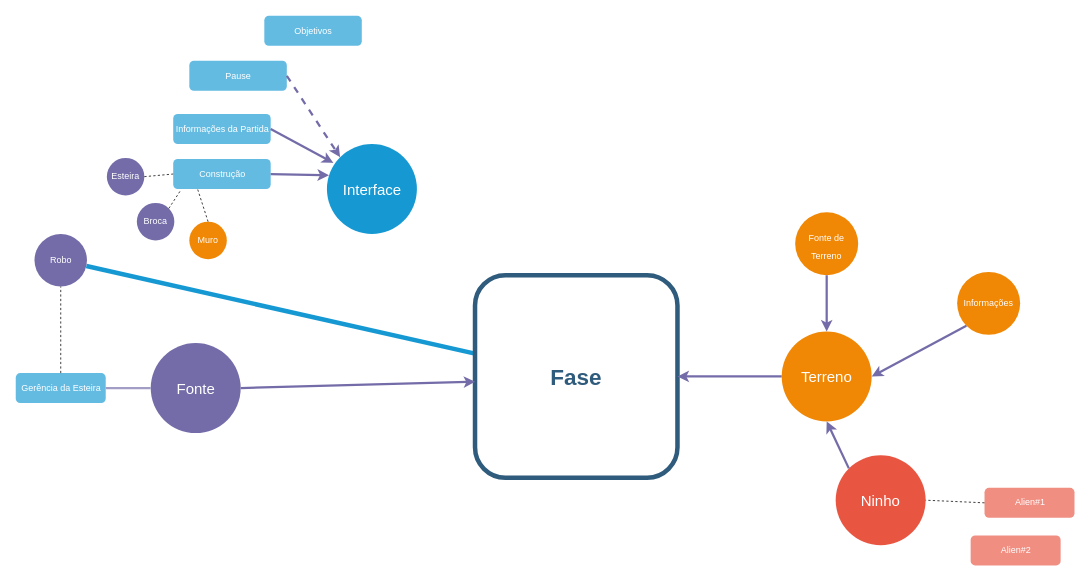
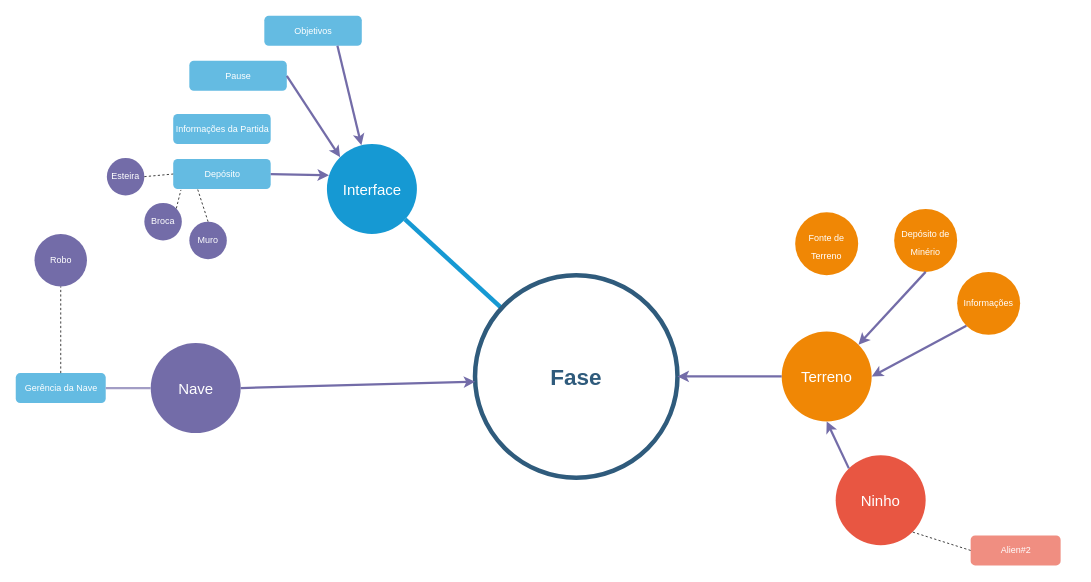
  <mxCell id="0" />
  <mxCell id="1" parent="0" />
  <mxCell id="2" value="Interface" style="ellipse;whiteSpace=wrap;html=1;shadow=0;fontFamily=Helvetica;fontSize=20;fontColor=#FFFFFF;align=center;strokeWidth=3;fillColor=#1699D3;strokeColor=none;" parent="1" vertex="1"><mxGeometry x="435.5" y="191.5" width="120" height="120" as="geometry" /></mxCell>
  <mxCell id="3" value="Ninho" style="ellipse;whiteSpace=wrap;html=1;shadow=0;fontFamily=Helvetica;fontSize=20;fontColor=#FFFFFF;align=center;strokeWidth=3;fillColor=#E85642;strokeColor=none;" parent="1" vertex="1"><mxGeometry x="1114" y="606.5" width="120" height="120" as="geometry" /></mxCell>
- <mxCell id="4" style="endArrow=none;strokeWidth=6;strokeColor=#1699D3;html=1;" parent="1" source="10" target="15" edge="1"><mxGeometry relative="1" as="geometry" /></mxCell>
- <mxCell id="5" value="Construção" style="rounded=1;fillColor=#64BBE2;strokeColor=none;strokeWidth=3;shadow=0;html=1;fontColor=#FFFFFF;" parent="1" vertex="1"><mxGeometry x="230.5" y="211.5" width="130" height="40" as="geometry" /></mxCell>
+ <mxCell id="4" style="endArrow=none;strokeWidth=6;strokeColor=#1699D3;html=1;" parent="1" source="10" target="2" edge="1"><mxGeometry relative="1" as="geometry" /></mxCell>
+ <mxCell id="5" value="Depósito" style="rounded=1;fillColor=#64BBE2;strokeColor=none;strokeWidth=3;shadow=0;html=1;fontColor=#FFFFFF;" parent="1" vertex="1"><mxGeometry x="230.5" y="211.5" width="130" height="40" as="geometry" /></mxCell>
  <mxCell id="6" value="Informações da Partida" style="rounded=1;fillColor=#64BBE2;strokeColor=none;strokeWidth=3;shadow=0;html=1;fontColor=#FFFFFF;" parent="1" vertex="1"><mxGeometry x="230.5" y="151.5" width="130" height="40" as="geometry" /></mxCell>
  <mxCell id="7" value="Pause" style="rounded=1;fillColor=#64BBE2;strokeColor=none;strokeWidth=3;shadow=0;html=1;fontColor=#FFFFFF;" parent="1" vertex="1"><mxGeometry x="252" y="80.5" width="130" height="40" as="geometry" /></mxCell>
- <mxCell id="8" value="Alien#1" style="rounded=1;fillColor=#f08e81;strokeColor=none;strokeWidth=3;shadow=0;html=1;fontColor=#FFFFFF;" parent="1" vertex="1"><mxGeometry x="1312.5" y="650" width="120" height="40" as="geometry" /></mxCell>
  <mxCell id="9" value="Alien#2" style="rounded=1;fillColor=#f08e81;strokeColor=none;strokeWidth=3;shadow=0;html=1;fontColor=#FFFFFF;" parent="1" vertex="1"><mxGeometry x="1294" y="713.5" width="120" height="40" as="geometry" /></mxCell>
- <mxCell id="10" value="Fase" style="whiteSpace=wrap;html=1;shadow=0;fontFamily=Helvetica;fontSize=30;fontColor=#2F5B7C;align=center;strokeColor=#2F5B7C;strokeWidth=6;fillColor=#FFFFFF;fontStyle=1;gradientColor=none;rounded=1;" parent="1" vertex="1"><mxGeometry x="633" y="366.5" width="270" height="270" as="geometry" /></mxCell>
- <mxCell id="11" value="Fonte" style="ellipse;whiteSpace=wrap;html=1;shadow=0;fontFamily=Helvetica;fontSize=20;fontColor=#FFFFFF;align=center;strokeWidth=3;fillColor=#736ca8;strokeColor=none;" parent="1" vertex="1"><mxGeometry x="200.5" y="457" width="120" height="120" as="geometry" /></mxCell>
- <mxCell id="12" value="Gerência da Esteira" style="rounded=1;fillColor=#64BBE2;strokeColor=none;strokeWidth=3;shadow=0;html=1;fontColor=#FFFFFF;" parent="1" vertex="1"><mxGeometry x="20.5" y="497" width="120" height="40" as="geometry" /></mxCell>
+ <mxCell id="10" value="Fase" style="ellipse;whiteSpace=wrap;html=1;shadow=0;fontFamily=Helvetica;fontSize=30;fontColor=#2F5B7C;align=center;strokeColor=#2F5B7C;strokeWidth=6;fillColor=#FFFFFF;fontStyle=1;gradientColor=none;" parent="1" vertex="1"><mxGeometry x="633" y="366.5" width="270" height="270" as="geometry" /></mxCell>
+ <mxCell id="11" value="Nave" style="ellipse;whiteSpace=wrap;html=1;shadow=0;fontFamily=Helvetica;fontSize=20;fontColor=#FFFFFF;align=center;strokeWidth=3;fillColor=#736ca8;strokeColor=none;" parent="1" vertex="1"><mxGeometry x="200.5" y="457" width="120" height="120" as="geometry" /></mxCell>
+ <mxCell id="12" value="Gerência da Nave" style="rounded=1;fillColor=#64BBE2;strokeColor=none;strokeWidth=3;shadow=0;html=1;fontColor=#FFFFFF;" parent="1" vertex="1"><mxGeometry x="20.5" y="497" width="120" height="40" as="geometry" /></mxCell>
  <mxCell id="13" value="" style="edgeStyle=none;endArrow=none;strokeWidth=3;strokeColor=#A29DC5;html=1;" parent="1" source="11" target="12" edge="1"><mxGeometry x="-1498" y="-303.5" width="100" height="100" as="geometry"><mxPoint x="-1826" y="-513.5" as="sourcePoint" /><mxPoint x="-1726" y="-613.5" as="targetPoint" /></mxGeometry></mxCell>
  <mxCell id="14" value="Informações" style="ellipse;whiteSpace=wrap;html=1;shadow=0;fontFamily=Helvetica;fontSize=12;fontColor=#FFFFFF;align=center;strokeWidth=3;fillColor=#F08705;strokeColor=none;" vertex="1" parent="1"><mxGeometry x="1276" y="362" width="84" height="84" as="geometry" /></mxCell>
  <mxCell id="15" value="Robo" style="ellipse;whiteSpace=wrap;html=1;shadow=0;fontFamily=Helvetica;fontSize=12;fontColor=#FFFFFF;align=center;strokeWidth=3;fillColor=#736ca8;strokeColor=none;" vertex="1" parent="1"><mxGeometry x="45.5" y="311.5" width="70" height="70" as="geometry" /></mxCell>
  <mxCell id="16" value="Esteira" style="ellipse;whiteSpace=wrap;html=1;shadow=0;fontFamily=Helvetica;fontSize=12;fontColor=#FFFFFF;align=center;strokeWidth=3;fillColor=#736ca8;strokeColor=none;" vertex="1" parent="1"><mxGeometry x="142" y="210" width="50" height="50" as="geometry" /></mxCell>
- <mxCell id="17" value="Broca" style="ellipse;whiteSpace=wrap;html=1;shadow=0;fontFamily=Helvetica;fontSize=12;fontColor=#FFFFFF;align=center;strokeWidth=3;fillColor=#736ca8;strokeColor=none;" vertex="1" parent="1"><mxGeometry x="182" y="270" width="50" height="50" as="geometry" /></mxCell>
- <mxCell id="18" value="Muro" style="ellipse;whiteSpace=wrap;html=1;shadow=0;fontFamily=Helvetica;fontSize=12;fontColor=#FFFFFF;align=center;strokeWidth=3;fillColor=#f08705;strokeColor=none;" vertex="1" parent="1"><mxGeometry x="252" y="295" width="50" height="50" as="geometry" /></mxCell>
+ <mxCell id="17" value="Broca" style="ellipse;whiteSpace=wrap;html=1;shadow=0;fontFamily=Helvetica;fontSize=12;fontColor=#FFFFFF;align=center;strokeWidth=3;fillColor=#736ca8;strokeColor=none;" vertex="1" parent="1"><mxGeometry x="192" y="270" width="50" height="50" as="geometry" /></mxCell>
+ <mxCell id="18" value="Muro" style="ellipse;whiteSpace=wrap;html=1;shadow=0;fontFamily=Helvetica;fontSize=12;fontColor=#FFFFFF;align=center;strokeWidth=3;fillColor=#736ca8;strokeColor=none;" vertex="1" parent="1"><mxGeometry x="252" y="295" width="50" height="50" as="geometry" /></mxCell>
  <mxCell id="19" value="" style="endArrow=none;dashed=1;html=1;fontSize=12;exitX=1;exitY=0.5;exitDx=0;exitDy=0;entryX=0;entryY=0.5;entryDx=0;entryDy=0;" edge="1" parent="1" source="16" target="5"><mxGeometry width="50" height="50" relative="1" as="geometry"><mxPoint x="192" y="260" as="sourcePoint" /><mxPoint x="242" y="210" as="targetPoint" /></mxGeometry></mxCell>
  <mxCell id="20" value="" style="endArrow=none;dashed=1;html=1;fontSize=12;exitX=1;exitY=0;exitDx=0;exitDy=0;entryX=0.079;entryY=1.03;entryDx=0;entryDy=0;entryPerimeter=0;" edge="1" parent="1" source="17" target="5"><mxGeometry width="50" height="50" relative="1" as="geometry"><mxPoint x="202" y="245" as="sourcePoint" /><mxPoint x="262" y="270" as="targetPoint" /></mxGeometry></mxCell>
  <mxCell id="21" value="" style="endArrow=none;dashed=1;html=1;fontSize=12;exitX=0.5;exitY=0;exitDx=0;exitDy=0;entryX=0.25;entryY=1;entryDx=0;entryDy=0;" edge="1" parent="1" source="18" target="5"><mxGeometry width="50" height="50" relative="1" as="geometry"><mxPoint x="234.678" y="287.322" as="sourcePoint" /><mxPoint x="250.77" y="262.7" as="targetPoint" /></mxGeometry></mxCell>
  <mxCell id="22" value="" style="endArrow=none;dashed=1;html=1;fontSize=12;exitX=0.5;exitY=0;exitDx=0;exitDy=0;entryX=0.5;entryY=1;entryDx=0;entryDy=0;" edge="1" parent="1" source="12" target="15"><mxGeometry width="50" height="50" relative="1" as="geometry"><mxPoint x="234.678" y="287.322" as="sourcePoint" /><mxPoint x="250.77" y="262.7" as="targetPoint" /></mxGeometry></mxCell>
  <mxCell id="23" value="" style="endArrow=classic;html=1;fontSize=12;exitX=1;exitY=0.5;exitDx=0;exitDy=0;entryX=0.001;entryY=0.526;entryDx=0;entryDy=0;strokeColor=#736CA8;strokeWidth=3;entryPerimeter=0;" edge="1" parent="1" source="11" target="10"><mxGeometry width="50" height="50" relative="1" as="geometry"><mxPoint x="392" y="490" as="sourcePoint" /><mxPoint x="442" y="440" as="targetPoint" /></mxGeometry></mxCell>
  <mxCell id="24" value="Terreno" style="ellipse;whiteSpace=wrap;html=1;shadow=0;fontFamily=Helvetica;fontSize=20;fontColor=#FFFFFF;align=center;strokeWidth=3;fillColor=#F08705;strokeColor=none;" vertex="1" parent="1"><mxGeometry x="1042" y="441.5" width="120" height="120" as="geometry" /></mxCell>
+ <mxCell id="25" value="&lt;font style=&quot;font-size: 12px&quot;&gt;Depósito de Minério&lt;/font&gt;" style="ellipse;whiteSpace=wrap;html=1;shadow=0;fontFamily=Helvetica;fontSize=20;fontColor=#FFFFFF;align=center;strokeWidth=3;fillColor=#F08705;strokeColor=none;" vertex="1" parent="1"><mxGeometry x="1192" y="278" width="84" height="84" as="geometry" /></mxCell>
  <mxCell id="26" value="&lt;font style=&quot;font-size: 12px&quot;&gt;Fonte de Terreno&lt;/font&gt;" style="ellipse;whiteSpace=wrap;html=1;shadow=0;fontFamily=Helvetica;fontSize=20;fontColor=#FFFFFF;align=center;strokeWidth=3;fillColor=#F08705;strokeColor=none;" vertex="1" parent="1"><mxGeometry x="1060" y="282.5" width="84" height="84" as="geometry" /></mxCell>
- <mxCell id="27" value="" style="endArrow=classic;html=1;strokeColor=#736CA8;strokeWidth=3;fontSize=12;exitX=0.5;exitY=1;exitDx=0;exitDy=0;entryX=0.5;entryY=0;entryDx=0;entryDy=0;" edge="1" parent="1" source="26" target="24"><mxGeometry width="50" height="50" relative="1" as="geometry"><mxPoint x="1102" y="400" as="sourcePoint" /><mxPoint x="1152" y="350" as="targetPoint" /></mxGeometry></mxCell>
+ <mxCell id="28" value="" style="endArrow=classic;html=1;strokeColor=#736CA8;strokeWidth=3;fontSize=12;exitX=0.5;exitY=1;exitDx=0;exitDy=0;entryX=1;entryY=0;entryDx=0;entryDy=0;" edge="1" parent="1" source="25" target="24"><mxGeometry width="50" height="50" relative="1" as="geometry"><mxPoint x="1112" y="376.5" as="sourcePoint" /><mxPoint x="1112" y="447" as="targetPoint" /></mxGeometry></mxCell>
  <mxCell id="29" value="" style="endArrow=classic;html=1;strokeColor=#736CA8;strokeWidth=3;fontSize=12;exitX=0;exitY=0.5;exitDx=0;exitDy=0;entryX=1;entryY=0.5;entryDx=0;entryDy=0;" edge="1" parent="1" source="24" target="10"><mxGeometry width="50" height="50" relative="1" as="geometry"><mxPoint x="1122" y="386.5" as="sourcePoint" /><mxPoint x="1122" y="457" as="targetPoint" /></mxGeometry></mxCell>
  <mxCell id="30" value="" style="endArrow=classic;html=1;strokeColor=#736CA8;strokeWidth=3;fontSize=12;exitX=0;exitY=0;exitDx=0;exitDy=0;entryX=0.5;entryY=1;entryDx=0;entryDy=0;" edge="1" parent="1" source="3" target="24"><mxGeometry width="50" height="50" relative="1" as="geometry"><mxPoint x="1132" y="396.5" as="sourcePoint" /><mxPoint x="1132" y="467" as="targetPoint" /></mxGeometry></mxCell>
  <mxCell id="31" value="" style="endArrow=classic;html=1;strokeColor=#736CA8;strokeWidth=3;fontSize=12;exitX=0;exitY=1;exitDx=0;exitDy=0;entryX=1;entryY=0.5;entryDx=0;entryDy=0;" edge="1" parent="1" source="14" target="24"><mxGeometry width="50" height="50" relative="1" as="geometry"><mxPoint x="1244" y="372" as="sourcePoint" /><mxPoint x="1154.426" y="464.574" as="targetPoint" /></mxGeometry></mxCell>
  <mxCell id="32" value="Objetivos" style="rounded=1;fillColor=#64BBE2;strokeColor=none;strokeWidth=3;shadow=0;html=1;fontColor=#FFFFFF;" vertex="1" parent="1"><mxGeometry x="352" y="20.5" width="130" height="40" as="geometry" /></mxCell>
  <mxCell id="33" value="" style="endArrow=classic;html=1;strokeColor=#736CA8;strokeWidth=3;fontSize=12;exitX=1;exitY=0.5;exitDx=0;exitDy=0;entryX=0.023;entryY=0.347;entryDx=0;entryDy=0;entryPerimeter=0;" edge="1" parent="1" source="5" target="2"><mxGeometry width="50" height="50" relative="1" as="geometry"><mxPoint x="352" y="307.5" as="sourcePoint" /><mxPoint x="432" y="240" as="targetPoint" /></mxGeometry></mxCell>
- <mxCell id="34" value="" style="endArrow=classic;html=1;strokeColor=#736CA8;strokeWidth=3;fontSize=12;exitX=1;exitY=0.5;exitDx=0;exitDy=0;entryX=0.072;entryY=0.21;entryDx=0;entryDy=0;entryPerimeter=0;" edge="1" parent="1" source="6" target="2"><mxGeometry width="50" height="50" relative="1" as="geometry"><mxPoint x="370.5" y="241.5" as="sourcePoint" /><mxPoint x="442" y="250" as="targetPoint" /></mxGeometry></mxCell>
- <mxCell id="35" value="" style="endArrow=classic;html=1;strokeColor=#736CA8;strokeWidth=3;fontSize=12;exitX=1;exitY=0.5;exitDx=0;exitDy=0;entryX=0;entryY=0;entryDx=0;entryDy=0;dashed=1;" edge="1" parent="1" source="7" target="2"><mxGeometry width="50" height="50" relative="1" as="geometry"><mxPoint x="370.5" y="181.5" as="sourcePoint" /><mxPoint x="463.074" y="219.074" as="targetPoint" /></mxGeometry></mxCell>
- <mxCell id="37" value="" style="endArrow=none;dashed=1;html=1;fontSize=12;entryX=1;entryY=0.5;entryDx=0;entryDy=0;exitX=0;exitY=0.5;exitDx=0;exitDy=0;" edge="1" parent="1" source="8" target="3"><mxGeometry width="50" height="50" relative="1" as="geometry"><mxPoint x="422" y="340" as="sourcePoint" /><mxPoint x="250.77" y="262.7" as="targetPoint" /></mxGeometry></mxCell>
+ <mxCell id="35" value="" style="endArrow=classic;html=1;strokeColor=#736CA8;strokeWidth=3;fontSize=12;exitX=1;exitY=0.5;exitDx=0;exitDy=0;entryX=0;entryY=0;entryDx=0;entryDy=0;" edge="1" parent="1" source="7" target="2"><mxGeometry width="50" height="50" relative="1" as="geometry"><mxPoint x="370.5" y="181.5" as="sourcePoint" /><mxPoint x="463.074" y="219.074" as="targetPoint" /></mxGeometry></mxCell>
+ <mxCell id="36" value="" style="endArrow=classic;html=1;strokeColor=#736CA8;strokeWidth=3;fontSize=12;exitX=0.75;exitY=1;exitDx=0;exitDy=0;" edge="1" parent="1" source="32" target="2"><mxGeometry width="50" height="50" relative="1" as="geometry"><mxPoint x="392" y="110.5" as="sourcePoint" /><mxPoint x="484.74" y="206.66" as="targetPoint" /></mxGeometry></mxCell>
+ <mxCell id="38" value="" style="endArrow=none;dashed=1;html=1;fontSize=12;entryX=1;entryY=1;entryDx=0;entryDy=0;exitX=0;exitY=0.5;exitDx=0;exitDy=0;" edge="1" parent="1" source="9" target="3"><mxGeometry width="50" height="50" relative="1" as="geometry"><mxPoint x="1322.5" y="680" as="sourcePoint" /><mxPoint x="1244" y="676.5" as="targetPoint" /></mxGeometry></mxCell>
